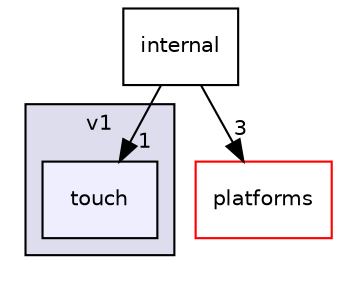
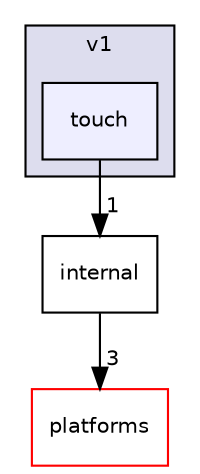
  digraph {
    compound=true
    node [fontname=Helvetica fontsize=10 shape=box style=filled]
    edge [labeldistance=1.5 labelfontname=Helvetica labelfontsize=10]
    n1 [fillcolor="#eeeeff" label=touch pencolor=black]
    n2 [label=internal style=""]
    n3 [color=red fillcolor=white label=platforms]
    subgraph cluster_1 {
      bgcolor="#ddddee"
      fontname=Helvetica
      fontsize=10
      label=v1
      pencolor=black
      n1
    }
-   n2 -> n1 [headlabel=1]
+   n1 -> n2 [headlabel=1]
    n2 -> n3 [headlabel=3]
  }
